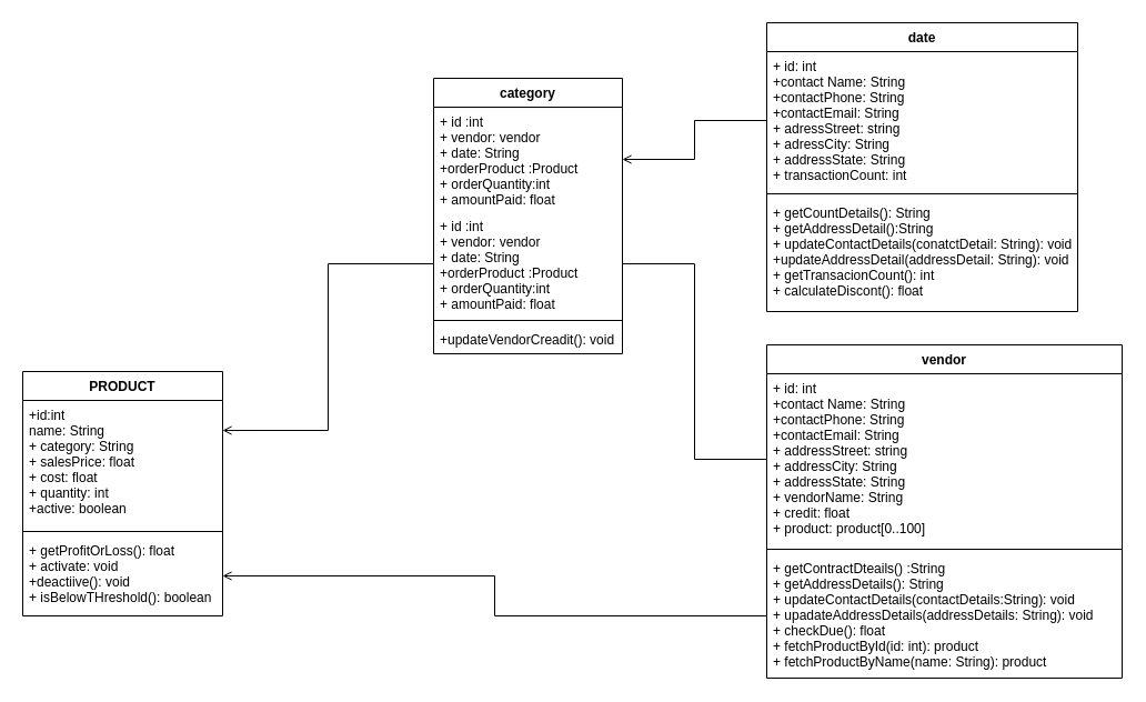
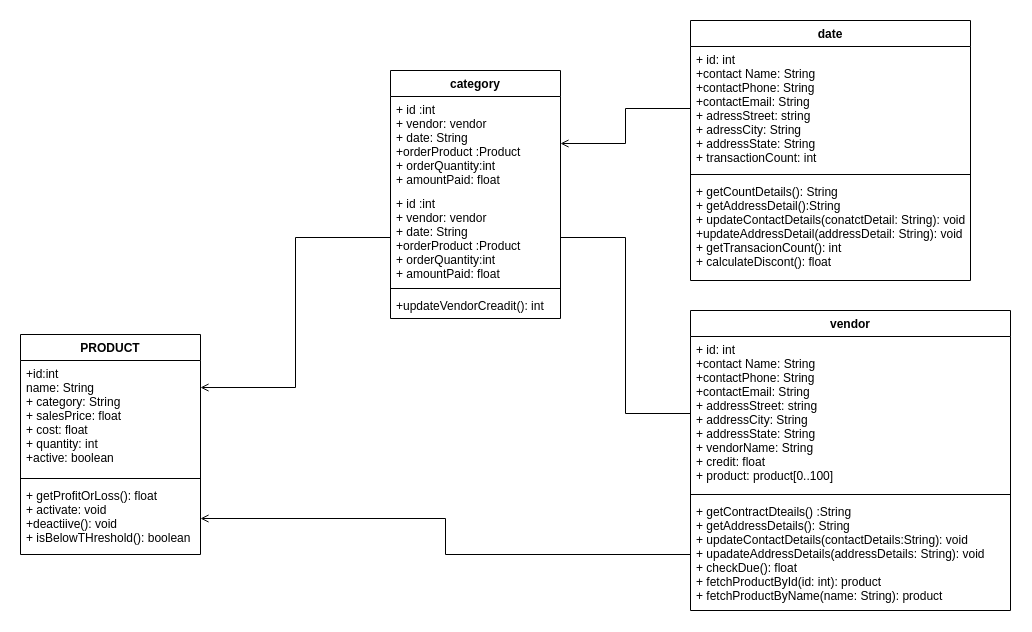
  <mxCell id="0" />
  <mxCell id="1" parent="0" />
  <mxCell id="2" value="PRODUCT" style="swimlane;fontStyle=1;align=center;verticalAlign=top;childLayout=stackLayout;horizontal=1;startSize=26;horizontalStack=0;resizeParent=1;resizeParentMax=0;resizeLast=0;collapsible=1;marginBottom=0;" parent="1" vertex="1"><mxGeometry x="20" y="334" width="180" height="220" as="geometry" /></mxCell>
  <mxCell id="3" value="+id:int&#10;name: String&#10;+ category: String&#10;+ salesPrice: float&#10;+ cost: float&#10;+ quantity: int&#10;+active: boolean&#10;" style="text;strokeColor=none;fillColor=none;align=left;verticalAlign=top;spacingLeft=4;spacingRight=4;overflow=hidden;rotatable=0;points=[[0,0.5],[1,0.5]];portConstraint=eastwest;" parent="2" vertex="1"><mxGeometry y="26" width="180" height="114" as="geometry" /></mxCell>
  <mxCell id="4" value="" style="line;strokeWidth=1;fillColor=none;align=left;verticalAlign=middle;spacingTop=-1;spacingLeft=3;spacingRight=3;rotatable=0;labelPosition=right;points=[];portConstraint=eastwest;" parent="2" vertex="1"><mxGeometry y="140" width="180" height="8" as="geometry" /></mxCell>
  <mxCell id="5" value="+ getProfitOrLoss(): float&#10;+ activate: void&#10;+deactiive(): void&#10;+ isBelowTHreshold(): boolean&#10;" style="text;strokeColor=none;fillColor=none;align=left;verticalAlign=top;spacingLeft=4;spacingRight=4;overflow=hidden;rotatable=0;points=[[0,0.5],[1,0.5]];portConstraint=eastwest;" parent="2" vertex="1"><mxGeometry y="148" width="180" height="72" as="geometry" /></mxCell>
  <mxCell id="6" value="category" style="swimlane;fontStyle=1;align=center;verticalAlign=top;childLayout=stackLayout;horizontal=1;startSize=26;horizontalStack=0;resizeParent=1;resizeParentMax=0;resizeLast=0;collapsible=1;marginBottom=0;" parent="1" vertex="1"><mxGeometry x="390" y="70" width="170" height="248" as="geometry" /></mxCell>
  <mxCell id="7" value="+ id :int&#10;+ vendor: vendor&#10;+ date: String&#10;+orderProduct :Product&#10;+ orderQuantity:int&#10;+ amountPaid: float" style="text;strokeColor=none;fillColor=none;align=left;verticalAlign=top;spacingLeft=4;spacingRight=4;overflow=hidden;rotatable=0;points=[[0,0.5],[1,0.5]];portConstraint=eastwest;" parent="6" vertex="1"><mxGeometry y="26" width="170" height="94" as="geometry" /></mxCell>
  <mxCell id="8" value="+ id :int&#10;+ vendor: vendor&#10;+ date: String&#10;+orderProduct :Product&#10;+ orderQuantity:int&#10;+ amountPaid: float" style="text;strokeColor=none;fillColor=none;align=left;verticalAlign=top;spacingLeft=4;spacingRight=4;overflow=hidden;rotatable=0;points=[[0,0.5],[1,0.5]];portConstraint=eastwest;" parent="6" vertex="1"><mxGeometry y="120" width="170" height="94" as="geometry" /></mxCell>
  <mxCell id="9" value="" style="line;strokeWidth=1;fillColor=none;align=left;verticalAlign=middle;spacingTop=-1;spacingLeft=3;spacingRight=3;rotatable=0;labelPosition=right;points=[];portConstraint=eastwest;" parent="6" vertex="1"><mxGeometry y="214" width="170" height="8" as="geometry" /></mxCell>
- <mxCell id="10" value="+updateVendorCreadit(): void" style="text;strokeColor=none;fillColor=none;align=left;verticalAlign=top;spacingLeft=4;spacingRight=4;overflow=hidden;rotatable=0;points=[[0,0.5],[1,0.5]];portConstraint=eastwest;" parent="6" vertex="1"><mxGeometry y="222" width="170" height="26" as="geometry" /></mxCell>
+ <mxCell id="10" value="+updateVendorCreadit(): int" style="text;strokeColor=none;fillColor=none;align=left;verticalAlign=top;spacingLeft=4;spacingRight=4;overflow=hidden;rotatable=0;points=[[0,0.5],[1,0.5]];portConstraint=eastwest;" parent="6" vertex="1"><mxGeometry y="222" width="170" height="26" as="geometry" /></mxCell>
  <mxCell id="11" value="date" style="swimlane;fontStyle=1;align=center;verticalAlign=top;childLayout=stackLayout;horizontal=1;startSize=26;horizontalStack=0;resizeParent=1;resizeParentMax=0;resizeLast=0;collapsible=1;marginBottom=0;" parent="1" vertex="1"><mxGeometry x="690" y="20" width="280" height="260" as="geometry" /></mxCell>
  <mxCell id="12" value="+ id: int&#10;+contact Name: String&#10;+contactPhone: String&#10;+contactEmail: String&#10;+ adressStreet: string&#10;+ adressCity: String&#10;+ addressState: String&#10;+ transactionCount: int" style="text;strokeColor=none;fillColor=none;align=left;verticalAlign=top;spacingLeft=4;spacingRight=4;overflow=hidden;rotatable=0;points=[[0,0.5],[1,0.5]];portConstraint=eastwest;" parent="11" vertex="1"><mxGeometry y="26" width="280" height="124" as="geometry" /></mxCell>
  <mxCell id="13" value="" style="line;strokeWidth=1;fillColor=none;align=left;verticalAlign=middle;spacingTop=-1;spacingLeft=3;spacingRight=3;rotatable=0;labelPosition=right;points=[];portConstraint=eastwest;" parent="11" vertex="1"><mxGeometry y="150" width="280" height="8" as="geometry" /></mxCell>
  <mxCell id="14" value="+ getCountDetails(): String&#10;+ getAddressDetail():String&#10;+ updateContactDetails(conatctDetail: String): void&#10;+updateAddressDetail(addressDetail: String): void&#10;+ getTransacionCount(): int&#10;+ calculateDiscont(): float" style="text;strokeColor=none;fillColor=none;align=left;verticalAlign=top;spacingLeft=4;spacingRight=4;overflow=hidden;rotatable=0;points=[[0,0.5],[1,0.5]];portConstraint=eastwest;" parent="11" vertex="1"><mxGeometry y="158" width="280" height="102" as="geometry" /></mxCell>
  <mxCell id="15" value="vendor" style="swimlane;fontStyle=1;align=center;verticalAlign=top;childLayout=stackLayout;horizontal=1;startSize=26;horizontalStack=0;resizeParent=1;resizeParentMax=0;resizeLast=0;collapsible=1;marginBottom=0;" parent="1" vertex="1"><mxGeometry x="690" y="310" width="320" height="300" as="geometry" /></mxCell>
  <mxCell id="16" value="+ id: int&#10;+contact Name: String&#10;+contactPhone: String&#10;+contactEmail: String&#10;+ addressStreet: string&#10;+ addressCity: String&#10;+ addressState: String&#10;+ vendorName: String&#10;+ credit: float&#10;+ product: product[0..100]&#10;" style="text;strokeColor=none;fillColor=none;align=left;verticalAlign=top;spacingLeft=4;spacingRight=4;overflow=hidden;rotatable=0;points=[[0,0.5],[1,0.5]];portConstraint=eastwest;" parent="15" vertex="1"><mxGeometry y="26" width="320" height="154" as="geometry" /></mxCell>
  <mxCell id="17" value="" style="line;strokeWidth=1;fillColor=none;align=left;verticalAlign=middle;spacingTop=-1;spacingLeft=3;spacingRight=3;rotatable=0;labelPosition=right;points=[];portConstraint=eastwest;" parent="15" vertex="1"><mxGeometry y="180" width="320" height="8" as="geometry" /></mxCell>
  <mxCell id="18" value="+ getContractDteails() :String&#10;+ getAddressDetails(): String&#10;+ updateContactDetails(contactDetails:String): void&#10;+ upadateAddressDetails(addressDetails: String): void&#10;+ checkDue(): float&#10;+ fetchProductById(id: int): product &#10;+ fetchProductByName(name: String): product&#10;" style="text;strokeColor=none;fillColor=none;align=left;verticalAlign=top;spacingLeft=4;spacingRight=4;overflow=hidden;rotatable=0;points=[[0,0.5],[1,0.5]];portConstraint=eastwest;" parent="15" vertex="1"><mxGeometry y="188" width="320" height="112" as="geometry" /></mxCell>
  <mxCell id="19" style="edgeStyle=orthogonalEdgeStyle;rounded=0;orthogonalLoop=1;jettySize=auto;html=1;endArrow=open;endFill=0;" edge="1" parent="1" source="18" target="5"><mxGeometry relative="1" as="geometry" /></mxCell>
  <mxCell id="20" style="edgeStyle=orthogonalEdgeStyle;rounded=0;orthogonalLoop=1;jettySize=auto;html=1;exitX=0;exitY=0.5;exitDx=0;exitDy=0;endArrow=none;endFill=0;" edge="1" parent="1" source="16" target="8"><mxGeometry relative="1" as="geometry"><mxPoint x="590" y="230" as="targetPoint" /></mxGeometry></mxCell>
  <mxCell id="21" style="edgeStyle=orthogonalEdgeStyle;rounded=0;orthogonalLoop=1;jettySize=auto;html=1;entryX=1;entryY=0.237;entryDx=0;entryDy=0;entryPerimeter=0;endArrow=open;endFill=0;" edge="1" parent="1" source="8" target="3"><mxGeometry relative="1" as="geometry" /></mxCell>
  <mxCell id="22" style="edgeStyle=orthogonalEdgeStyle;rounded=0;orthogonalLoop=1;jettySize=auto;html=1;endArrow=open;endFill=0;" edge="1" parent="1" source="12" target="7"><mxGeometry relative="1" as="geometry" /></mxCell>
